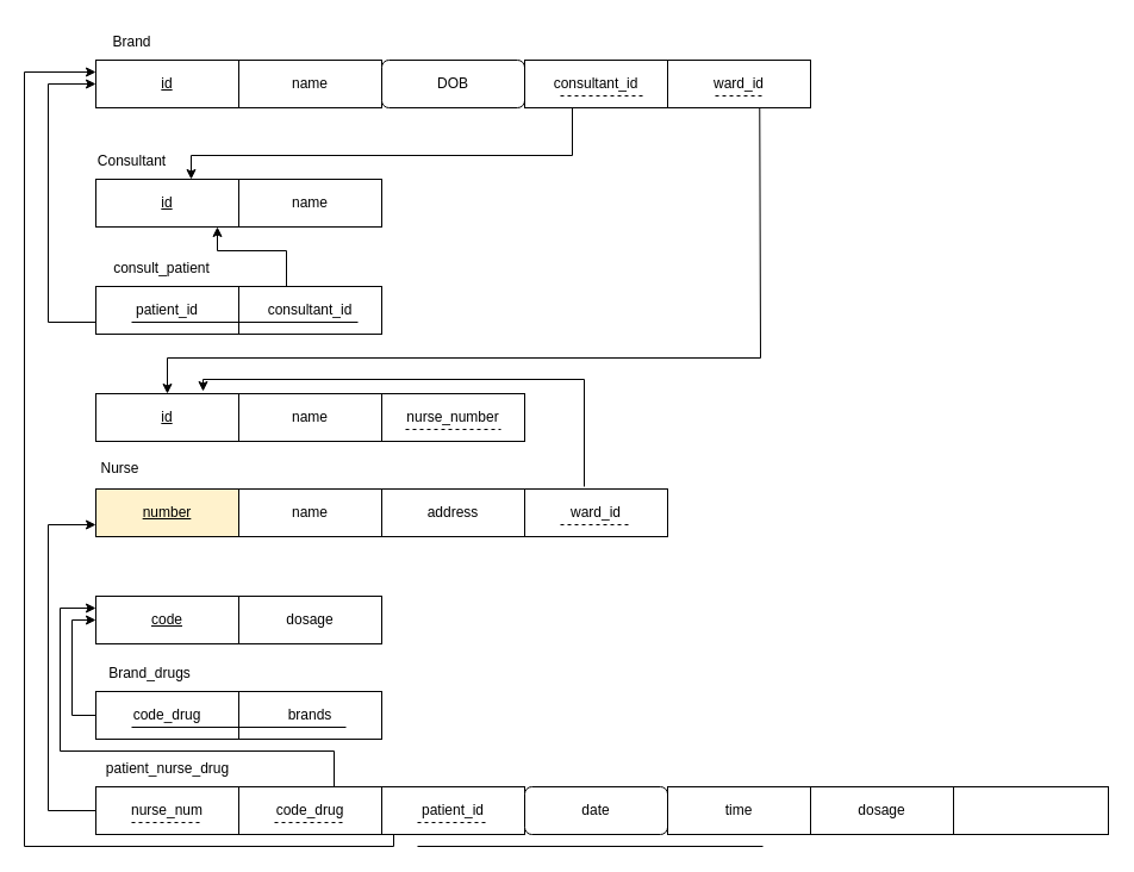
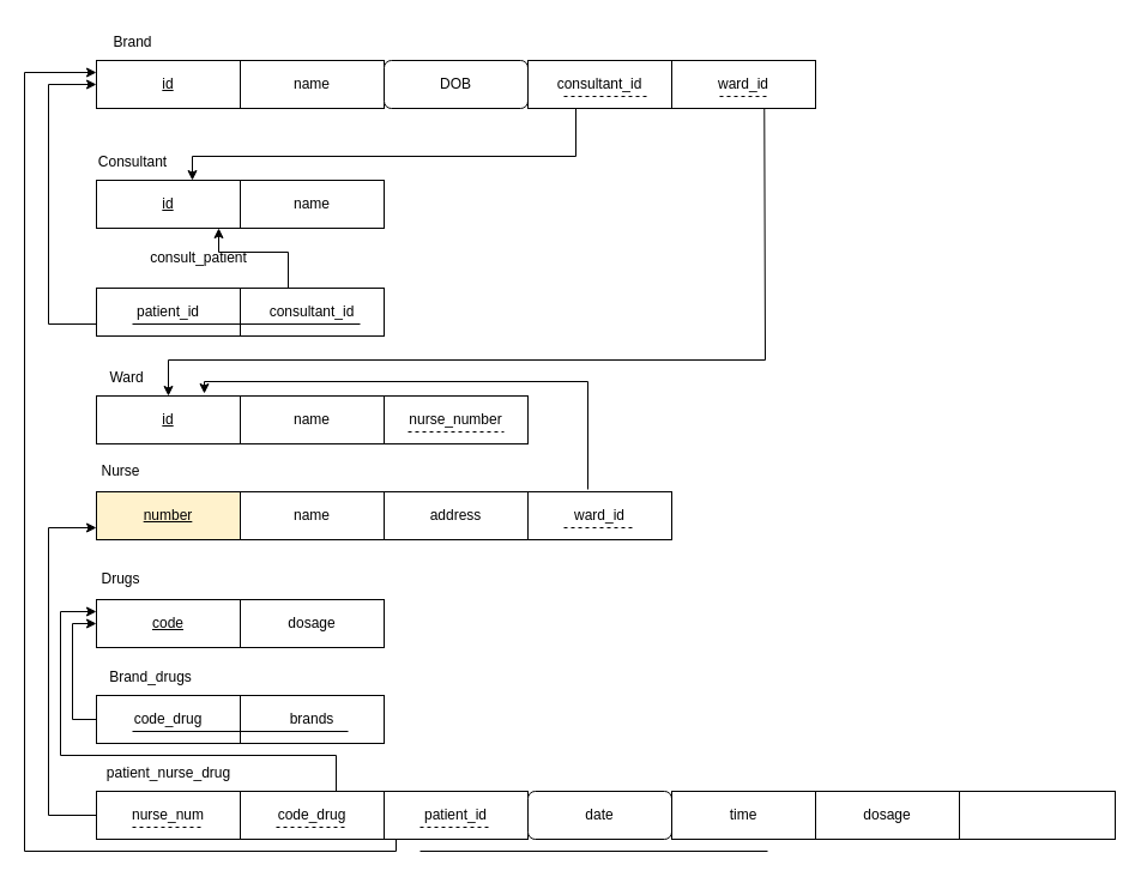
  <mxCell id="0" />
  <mxCell id="1" parent="0" />
  <mxCell id="2" value="&lt;u&gt;id&lt;/u&gt;" style="rounded=0;whiteSpace=wrap;html=1;" parent="1" vertex="1"><mxGeometry x="80" y="50" width="120" height="40" as="geometry" /></mxCell>
  <mxCell id="3" value="name" style="rounded=0;whiteSpace=wrap;html=1;" parent="1" vertex="1"><mxGeometry x="200" y="50" width="120" height="40" as="geometry" /></mxCell>
  <mxCell id="4" value="Brand" style="text;html=1;align=center;verticalAlign=middle;resizable=0;points=[];autosize=1;strokeColor=none;fillColor=none;" parent="1" vertex="1"><mxGeometry x="80" y="20" width="60" height="30" as="geometry" /></mxCell>
  <mxCell id="5" value="DOB" style="whiteSpace=wrap;html=1;rounded=1;" parent="1" vertex="1"><mxGeometry x="320" y="50" width="120" height="40" as="geometry" /></mxCell>
  <mxCell id="6" value="&lt;u&gt;id&lt;/u&gt;" style="rounded=0;whiteSpace=wrap;html=1;" parent="1" vertex="1"><mxGeometry x="80" y="150" width="120" height="40" as="geometry" /></mxCell>
  <mxCell id="7" value="name" style="rounded=0;whiteSpace=wrap;html=1;" parent="1" vertex="1"><mxGeometry x="200" y="150" width="120" height="40" as="geometry" /></mxCell>
  <mxCell id="8" value="Consultant" style="text;html=1;align=center;verticalAlign=middle;resizable=0;points=[];autosize=1;strokeColor=none;fillColor=none;" parent="1" vertex="1"><mxGeometry x="70" y="120" width="80" height="30" as="geometry" /></mxCell>
  <mxCell id="9" value="patient_id" style="rounded=0;whiteSpace=wrap;html=1;" parent="1" vertex="1"><mxGeometry x="80" y="240" width="120" height="40" as="geometry" /></mxCell>
  <mxCell id="10" value="consultant_id" style="rounded=0;whiteSpace=wrap;html=1;" parent="1" vertex="1"><mxGeometry x="200" y="240" width="120" height="40" as="geometry" /></mxCell>
- <mxCell id="11" value="consult_patient" style="text;html=1;align=center;verticalAlign=middle;resizable=0;points=[];autosize=1;strokeColor=none;fillColor=none;" parent="1" vertex="1"><mxGeometry x="85" y="210" width="100" height="30" as="geometry" /></mxCell>
+ <mxCell id="11" value="consult_patient" style="text;html=1;align=center;verticalAlign=middle;resizable=0;points=[];autosize=1;strokeColor=none;fillColor=none;" parent="1" vertex="1"><mxGeometry x="115" y="200" width="100" height="30" as="geometry" /></mxCell>
  <mxCell id="12" value="" style="endArrow=none;html=1;rounded=0;" parent="1" edge="1"><mxGeometry width="50" height="50" relative="1" as="geometry"><mxPoint x="110" y="270" as="sourcePoint" /><mxPoint x="300" y="270" as="targetPoint" /></mxGeometry></mxCell>
  <mxCell id="13" value="consultant_id" style="rounded=0;whiteSpace=wrap;html=1;" parent="1" vertex="1"><mxGeometry x="440" y="50" width="120" height="40" as="geometry" /></mxCell>
  <mxCell id="14" value="" style="endArrow=none;dashed=1;html=1;rounded=0;" parent="1" edge="1"><mxGeometry width="50" height="50" relative="1" as="geometry"><mxPoint x="470" y="80" as="sourcePoint" /><mxPoint x="540" y="80" as="targetPoint" /></mxGeometry></mxCell>
  <mxCell id="15" value="" style="endArrow=classic;html=1;rounded=0;" parent="1" edge="1"><mxGeometry width="50" height="50" relative="1" as="geometry"><mxPoint x="480" y="90" as="sourcePoint" /><mxPoint x="160" y="150" as="targetPoint" /><Array as="points"><mxPoint x="480" y="130" /><mxPoint x="160" y="130" /></Array></mxGeometry></mxCell>
  <mxCell id="16" value="" style="endArrow=classic;html=1;rounded=0;exitX=0;exitY=0.75;exitDx=0;exitDy=0;entryX=0;entryY=0.5;entryDx=0;entryDy=0;" parent="1" source="9" target="2" edge="1"><mxGeometry width="50" height="50" relative="1" as="geometry"><mxPoint x="0" y="260" as="sourcePoint" /><mxPoint x="50" y="210" as="targetPoint" /><Array as="points"><mxPoint x="40" y="270" /><mxPoint x="40" y="70" /></Array></mxGeometry></mxCell>
  <mxCell id="17" value="" style="endArrow=classic;html=1;rounded=0;" parent="1" edge="1"><mxGeometry width="50" height="50" relative="1" as="geometry"><mxPoint x="240" y="240" as="sourcePoint" /><mxPoint x="182" y="190" as="targetPoint" /><Array as="points"><mxPoint x="240" y="210" /><mxPoint x="182" y="210" /></Array></mxGeometry></mxCell>
  <mxCell id="18" value="&lt;u&gt;id&lt;/u&gt;" style="rounded=0;whiteSpace=wrap;html=1;" parent="1" vertex="1"><mxGeometry x="80" y="330" width="120" height="40" as="geometry" /></mxCell>
+ <mxCell id="19" value="Ward" style="text;html=1;align=center;verticalAlign=middle;resizable=0;points=[];autosize=1;strokeColor=none;fillColor=none;" parent="1" vertex="1"><mxGeometry x="80" y="300" width="50" height="30" as="geometry" /></mxCell>
  <mxCell id="20" value="name" style="rounded=0;whiteSpace=wrap;html=1;" parent="1" vertex="1"><mxGeometry x="200" y="330" width="120" height="40" as="geometry" /></mxCell>
  <mxCell id="21" value="ward_id" style="rounded=0;whiteSpace=wrap;html=1;" parent="1" vertex="1"><mxGeometry x="560" y="50" width="120" height="40" as="geometry" /></mxCell>
  <mxCell id="22" value="" style="endArrow=none;dashed=1;html=1;rounded=0;" parent="1" edge="1"><mxGeometry width="50" height="50" relative="1" as="geometry"><mxPoint x="600" y="80" as="sourcePoint" /><mxPoint x="640" y="80" as="targetPoint" /></mxGeometry></mxCell>
  <mxCell id="23" value="" style="endArrow=classic;html=1;rounded=0;exitX=0.644;exitY=0.994;exitDx=0;exitDy=0;exitPerimeter=0;entryX=0.5;entryY=0;entryDx=0;entryDy=0;" parent="1" source="21" target="18" edge="1"><mxGeometry width="50" height="50" relative="1" as="geometry"><mxPoint x="530" y="220" as="sourcePoint" /><mxPoint x="580" y="170" as="targetPoint" /><Array as="points"><mxPoint x="638" y="300" /><mxPoint x="140" y="300" /></Array></mxGeometry></mxCell>
  <mxCell id="24" value="&lt;u&gt;number&lt;/u&gt;" style="rounded=0;whiteSpace=wrap;html=1;fillColor=#fff2cc;" parent="1" vertex="1"><mxGeometry x="80" y="410" width="120" height="40" as="geometry" /></mxCell>
  <mxCell id="25" value="Nurse" style="text;html=1;align=center;verticalAlign=middle;resizable=0;points=[];autosize=1;strokeColor=none;fillColor=none;" parent="1" vertex="1"><mxGeometry x="70" y="378" width="60" height="30" as="geometry" /></mxCell>
  <mxCell id="26" value="name" style="rounded=0;whiteSpace=wrap;html=1;" parent="1" vertex="1"><mxGeometry x="200" y="410" width="120" height="40" as="geometry" /></mxCell>
  <mxCell id="27" value="address" style="rounded=0;whiteSpace=wrap;html=1;" parent="1" vertex="1"><mxGeometry x="320" y="410" width="120" height="40" as="geometry" /></mxCell>
  <mxCell id="28" value="ward_id" style="rounded=0;whiteSpace=wrap;html=1;" parent="1" vertex="1"><mxGeometry x="440" y="410" width="120" height="40" as="geometry" /></mxCell>
  <mxCell id="29" value="nurse_number" style="rounded=0;whiteSpace=wrap;html=1;" parent="1" vertex="1"><mxGeometry x="320" y="330" width="120" height="40" as="geometry" /></mxCell>
  <mxCell id="30" value="" style="endArrow=none;dashed=1;html=1;rounded=0;" parent="1" edge="1"><mxGeometry width="50" height="50" relative="1" as="geometry"><mxPoint x="340" y="360" as="sourcePoint" /><mxPoint x="420" y="360" as="targetPoint" /></mxGeometry></mxCell>
  <mxCell id="31" value="" style="endArrow=none;dashed=1;html=1;rounded=0;" parent="1" edge="1"><mxGeometry width="50" height="50" relative="1" as="geometry"><mxPoint x="470" y="440" as="sourcePoint" /><mxPoint x="530" y="440" as="targetPoint" /></mxGeometry></mxCell>
  <mxCell id="32" value="" style="endArrow=classic;html=1;rounded=0;entryX=0.75;entryY=0;entryDx=0;entryDy=0;" parent="1" edge="1"><mxGeometry width="50" height="50" relative="1" as="geometry"><mxPoint x="490" y="408" as="sourcePoint" /><mxPoint x="170" y="328" as="targetPoint" /><Array as="points"><mxPoint x="490" y="318" /><mxPoint x="170" y="318" /></Array></mxGeometry></mxCell>
  <mxCell id="33" value="&lt;u&gt;code&lt;/u&gt;" style="rounded=0;whiteSpace=wrap;html=1;" parent="1" vertex="1"><mxGeometry x="80" y="500" width="120" height="40" as="geometry" /></mxCell>
+ <mxCell id="34" value="Drugs" style="text;html=1;align=center;verticalAlign=middle;resizable=0;points=[];autosize=1;strokeColor=none;fillColor=none;" parent="1" vertex="1"><mxGeometry x="70" y="468" width="60" height="30" as="geometry" /></mxCell>
  <mxCell id="35" value="dosage" style="rounded=0;whiteSpace=wrap;html=1;" parent="1" vertex="1"><mxGeometry x="200" y="500" width="120" height="40" as="geometry" /></mxCell>
  <mxCell id="36" value="" style="endArrow=none;dashed=1;html=1;rounded=0;" parent="1" edge="1"><mxGeometry width="50" height="50" relative="1" as="geometry"><mxPoint x="340" y="450" as="sourcePoint" /><mxPoint x="420" y="450" as="targetPoint" /></mxGeometry></mxCell>
  <mxCell id="37" value="code_drug" style="rounded=0;whiteSpace=wrap;html=1;" parent="1" vertex="1"><mxGeometry x="80" y="580" width="120" height="40" as="geometry" /></mxCell>
  <mxCell id="38" value="brands" style="rounded=0;whiteSpace=wrap;html=1;" parent="1" vertex="1"><mxGeometry x="200" y="580" width="120" height="40" as="geometry" /></mxCell>
  <mxCell id="39" value="Brand_drugs" style="text;html=1;align=center;verticalAlign=middle;resizable=0;points=[];autosize=1;strokeColor=none;fillColor=none;" parent="1" vertex="1"><mxGeometry x="80" y="550" width="90" height="30" as="geometry" /></mxCell>
  <mxCell id="40" value="" style="endArrow=classic;html=1;rounded=0;exitX=0;exitY=0.5;exitDx=0;exitDy=0;entryX=0;entryY=0.5;entryDx=0;entryDy=0;" parent="1" source="37" target="33" edge="1"><mxGeometry width="50" height="50" relative="1" as="geometry"><mxPoint x="10" y="600" as="sourcePoint" /><mxPoint x="60" y="550" as="targetPoint" /><Array as="points"><mxPoint x="60" y="600" /><mxPoint x="60" y="520" /></Array></mxGeometry></mxCell>
  <mxCell id="41" value="" style="endArrow=none;html=1;rounded=0;" parent="1" edge="1"><mxGeometry width="50" height="50" relative="1" as="geometry"><mxPoint x="110" y="610" as="sourcePoint" /><mxPoint x="290" y="610" as="targetPoint" /></mxGeometry></mxCell>
  <mxCell id="42" value="nurse_num" style="rounded=0;whiteSpace=wrap;html=1;" parent="1" vertex="1"><mxGeometry x="80" y="660" width="120" height="40" as="geometry" /></mxCell>
  <mxCell id="43" value="patient_nurse_drug" style="text;html=1;align=center;verticalAlign=middle;resizable=0;points=[];autosize=1;strokeColor=none;fillColor=none;" parent="1" vertex="1"><mxGeometry x="75" y="630" width="130" height="30" as="geometry" /></mxCell>
  <mxCell id="44" value="code_drug" style="rounded=0;whiteSpace=wrap;html=1;" parent="1" vertex="1"><mxGeometry x="200" y="660" width="120" height="40" as="geometry" /></mxCell>
  <mxCell id="45" value="patient_id" style="rounded=0;whiteSpace=wrap;html=1;" parent="1" vertex="1"><mxGeometry x="320" y="660" width="120" height="40" as="geometry" /></mxCell>
  <mxCell id="46" value="date" style="whiteSpace=wrap;html=1;rounded=1;" parent="1" vertex="1"><mxGeometry x="440" y="660" width="120" height="40" as="geometry" /></mxCell>
  <mxCell id="47" value="time" style="rounded=0;whiteSpace=wrap;html=1;" parent="1" vertex="1"><mxGeometry x="560" y="660" width="120" height="40" as="geometry" /></mxCell>
  <mxCell id="48" value="dosage" style="rounded=0;whiteSpace=wrap;html=1;" parent="1" vertex="1"><mxGeometry x="680" y="660" width="120" height="40" as="geometry" /></mxCell>
  <mxCell id="49" value="" style="rounded=0;whiteSpace=wrap;html=1;" parent="1" vertex="1"><mxGeometry x="800" y="660" width="130" height="40" as="geometry" /></mxCell>
  <mxCell id="50" value="" style="endArrow=none;html=1;rounded=0;" parent="1" edge="1"><mxGeometry width="50" height="50" relative="1" as="geometry"><mxPoint x="350" y="710" as="sourcePoint" /><mxPoint x="640" y="710" as="targetPoint" /></mxGeometry></mxCell>
  <mxCell id="51" value="" style="endArrow=none;dashed=1;html=1;rounded=0;" parent="1" edge="1"><mxGeometry width="50" height="50" relative="1" as="geometry"><mxPoint x="110" y="690" as="sourcePoint" /><mxPoint x="170" y="690" as="targetPoint" /></mxGeometry></mxCell>
  <mxCell id="52" value="" style="endArrow=none;dashed=1;html=1;rounded=0;" parent="1" edge="1"><mxGeometry width="50" height="50" relative="1" as="geometry"><mxPoint x="230" y="690" as="sourcePoint" /><mxPoint x="290" y="690" as="targetPoint" /></mxGeometry></mxCell>
  <mxCell id="53" value="" style="endArrow=none;dashed=1;html=1;rounded=0;" parent="1" edge="1"><mxGeometry width="50" height="50" relative="1" as="geometry"><mxPoint x="350" y="690" as="sourcePoint" /><mxPoint x="410" y="690" as="targetPoint" /></mxGeometry></mxCell>
  <mxCell id="54" value="" style="endArrow=classic;html=1;rounded=0;entryX=0;entryY=0.75;entryDx=0;entryDy=0;" parent="1" target="24" edge="1"><mxGeometry width="50" height="50" relative="1" as="geometry"><mxPoint x="80" y="680" as="sourcePoint" /><mxPoint x="130" y="630" as="targetPoint" /><Array as="points"><mxPoint x="40" y="680" /><mxPoint x="40" y="440" /></Array></mxGeometry></mxCell>
  <mxCell id="55" value="" style="endArrow=classic;html=1;rounded=0;entryX=0;entryY=0.25;entryDx=0;entryDy=0;" parent="1" target="33" edge="1"><mxGeometry width="50" height="50" relative="1" as="geometry"><mxPoint x="280" y="660" as="sourcePoint" /><mxPoint x="330" y="610" as="targetPoint" /><Array as="points"><mxPoint x="280" y="630" /><mxPoint x="50" y="630" /><mxPoint x="50" y="510" /></Array></mxGeometry></mxCell>
  <mxCell id="56" value="" style="endArrow=classic;html=1;rounded=0;entryX=0;entryY=0.25;entryDx=0;entryDy=0;" parent="1" target="2" edge="1"><mxGeometry width="50" height="50" relative="1" as="geometry"><mxPoint x="330" y="700" as="sourcePoint" /><mxPoint x="380" y="650" as="targetPoint" /><Array as="points"><mxPoint x="330" y="710" /><mxPoint x="20" y="710" /><mxPoint x="20" y="60" /></Array></mxGeometry></mxCell>
